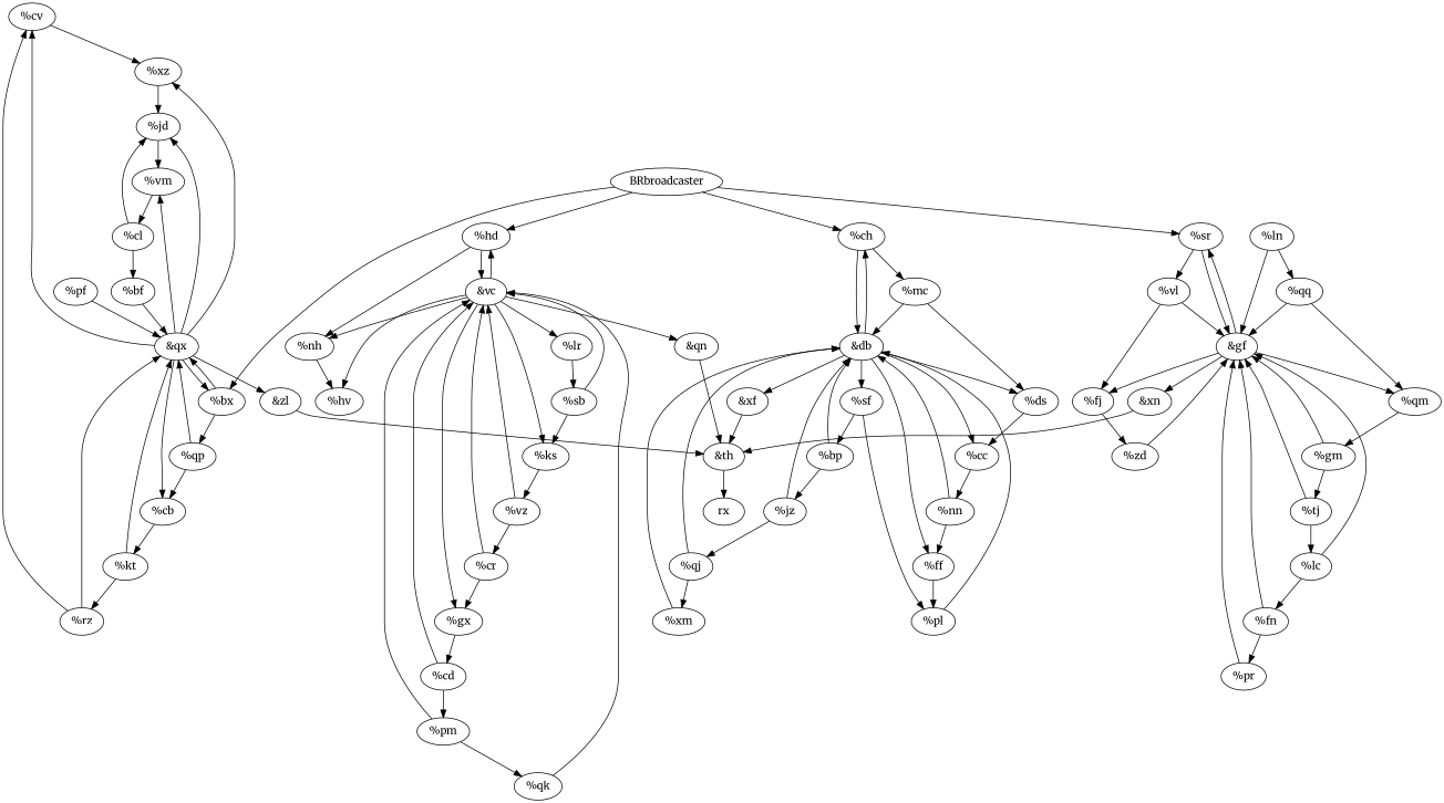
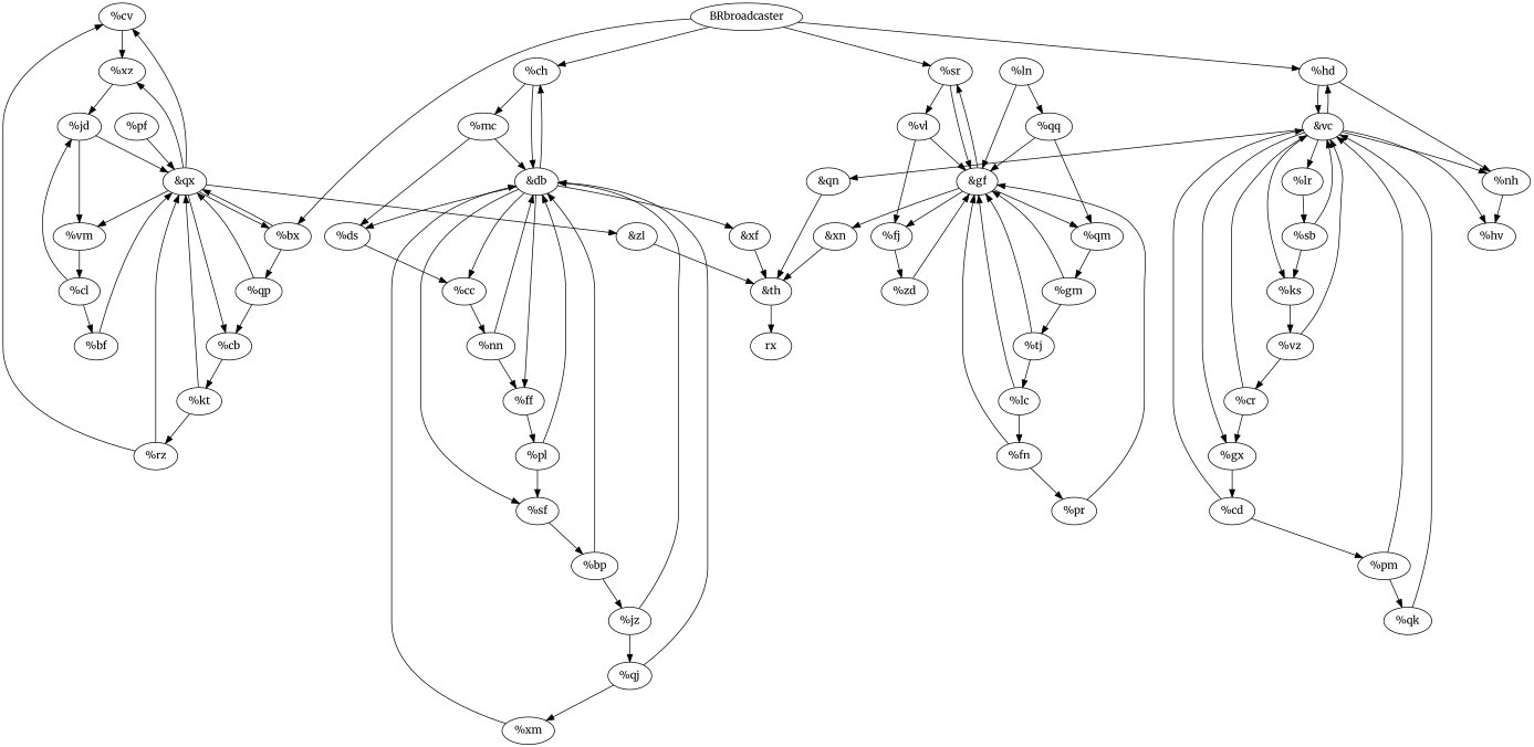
  digraph {
    fontname=Merriweather
    node [fontname=Merriweather]
    edge [fontname=Merriweather]
    n1 [label="%cv"]
    n2 [label="%xz"]
    n3 [label="%jd"]
    n4 [label="&qx"]
    n5 [label="%vm"]
    n6 [label="%kt"]
    n7 [label="%rz"]
    n8 [label="%cb"]
    n9 [label="%bx"]
    n10 [label="&zl"]
    n11 [label="%cl"]
    n12 [label="%qp"]
    n13 [label="&th"]
    n14 [label="%pl"]
    n15 [label="%sf"]
    n16 [label="&db"]
    n17 [label="%bp"]
    n18 [label="%ff"]
    n19 [label="&xf"]
    n20 [label="%ds"]
    n21 [label="%ch"]
    n22 [label="%cc"]
    n23 [label="%jz"]
    n24 [label="%mc"]
    n25 [label="%nn"]
    n26 [label="%zd"]
    n27 [label="&gf"]
    n28 [label="%ln"]
    n29 [label="%qq"]
    n30 [label="%qm"]
    n31 [label="&xn"]
    n32 [label="%sr"]
    n33 [label="%fj"]
    n34 [label="%gm"]
    n35 [label="%vl"]
    n36 [label="%bf"]
    n37 [label="%pf"]
    n38 [label="%xm"]
    n39 [label="%vz"]
    n40 [label="%cr"]
    n41 [label="&vc"]
    n42 [label="%gx"]
    n43 [label="&qn"]
    n44 [label="%ks"]
    n45 [label="%hd"]
    n46 [label="%lr"]
    n47 [label="%hv"]
    n48 [label="%nh"]
    n49 [label="%cd"]
    n50 [label="%sb"]
    n51 [label="%tj"]
    rx
    n53 [label="%pm"]
    n54 [label="%qk"]
    n55 [label="%qj"]
    n56 [label="%fn"]
    n57 [label="%pr"]
    n58 [label="%lc"]
    n59 [label=BRbroadcaster]
    n1 -> n2
    n2 -> n3
-   n4 -> n3
+   n3 -> n4
    n3 -> n5
    n4 -> n1
    n4 -> n2
    n4 -> n5
    n4 -> n8
    n4 -> n9
    n4 -> n10
    n5 -> n11
    n6 -> n4
    n6 -> n7
    n7 -> n1
    n7 -> n4
    n8 -> n6
    n9 -> n4
    n9 -> n12
    n10 -> n13
    n11 -> n3
    n11 -> n36
    n12 -> n4
    n12 -> n8
    n13 -> rx
-   n15 -> n14
+   n14 -> n15
    n14 -> n16
    n15 -> n17
    n16 -> n15
    n16 -> n18
    n16 -> n19
    n16 -> n20
    n16 -> n21
    n16 -> n22
    n17 -> n16
    n17 -> n23
    n18 -> n14
    n19 -> n13
    n20 -> n22
    n21 -> n16
    n21 -> n24
    n22 -> n25
    n23 -> n16
    n23 -> n55
    n24 -> n16
    n24 -> n20
    n25 -> n16
    n25 -> n18
    n26 -> n27
    n27 -> n30
    n27 -> n31
    n27 -> n32
    n27 -> n33
    n28 -> n27
    n28 -> n29
    n29 -> n27
    n29 -> n30
    n30 -> n34
    n31 -> n13
    n32 -> n27
    n32 -> n35
    n33 -> n26
    n34 -> n27
    n34 -> n51
    n35 -> n27
    n35 -> n33
    n36 -> n4
    n37 -> n4
    n38 -> n16
    n39 -> n40
    n39 -> n41
    n40 -> n41
    n40 -> n42
    n41 -> n42
    n41 -> n43
    n41 -> n44
    n41 -> n45
    n41 -> n46
    n41 -> n47
    n41 -> n48
    n42 -> n49
    n43 -> n13
    n44 -> n39
    n45 -> n41
    n45 -> n48
    n46 -> n50
    n48 -> n47
    n49 -> n41
    n49 -> n53
    n50 -> n41
    n50 -> n44
    n51 -> n27
    n51 -> n58
    n53 -> n41
    n53 -> n54
    n54 -> n41
    n55 -> n16
    n55 -> n38
    n56 -> n27
    n56 -> n57
    n57 -> n27
    n58 -> n27
    n58 -> n56
    n59 -> n9
    n59 -> n21
    n59 -> n32
    n59 -> n45
  }
